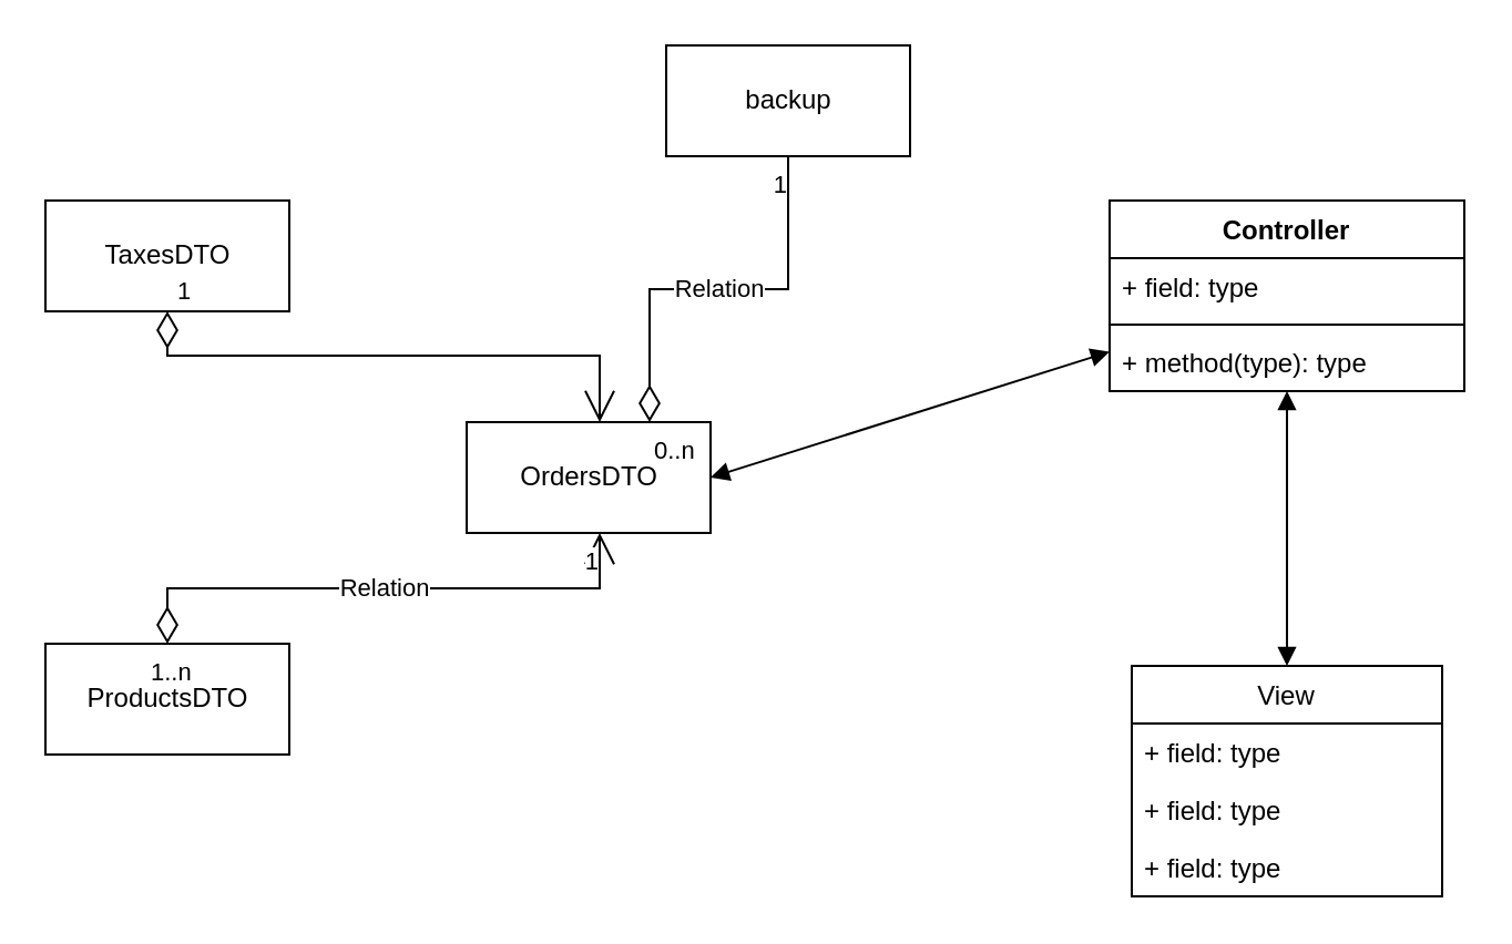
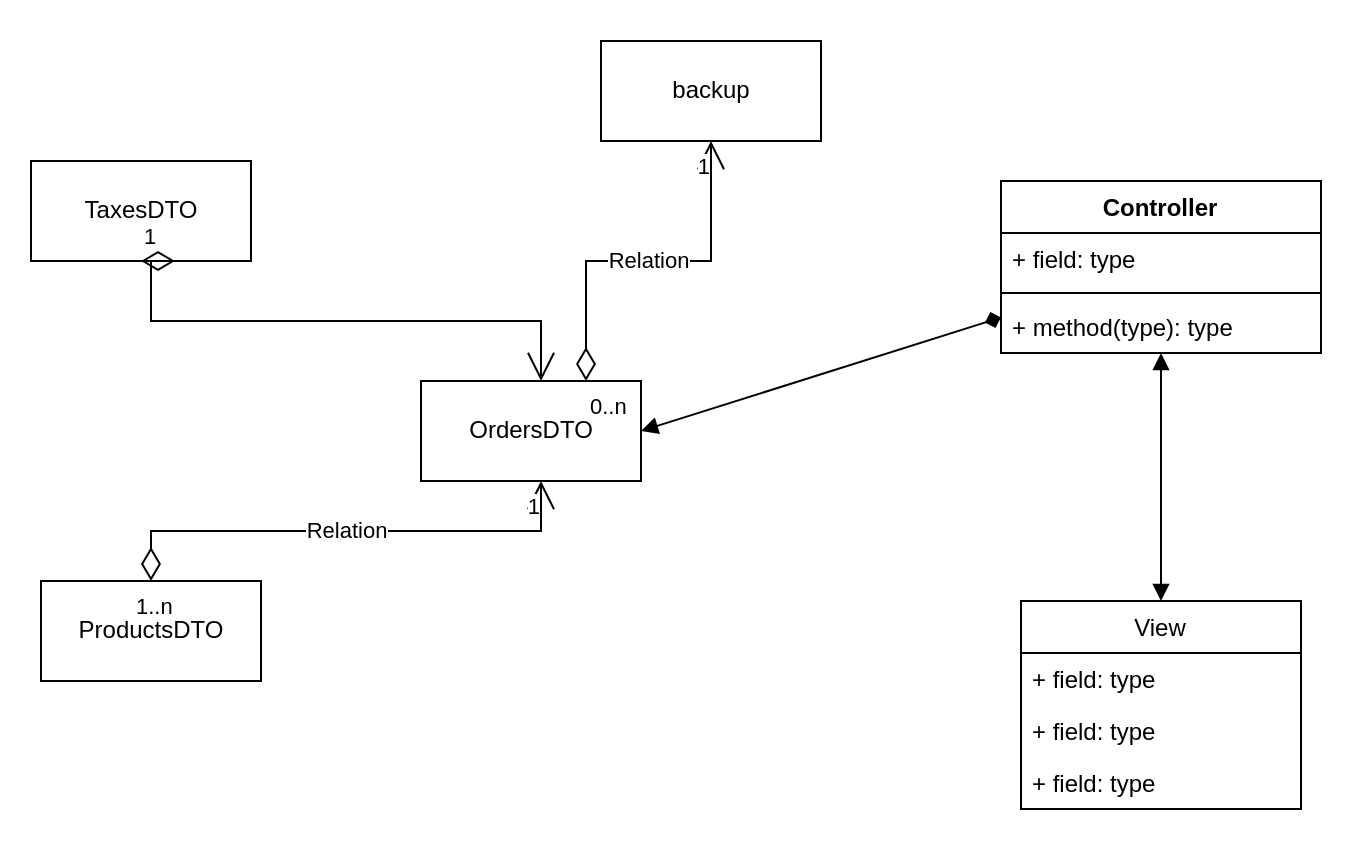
  <mxCell id="0" />
  <mxCell id="1" parent="0" />
  <mxCell id="2" value="OrdersDTO" style="html=1;" vertex="1" parent="1"><mxGeometry x="210" y="190" width="110" height="50" as="geometry" /></mxCell>
  <mxCell id="3" value="Controller" style="swimlane;fontStyle=1;align=center;verticalAlign=top;childLayout=stackLayout;horizontal=1;startSize=26;horizontalStack=0;resizeParent=1;resizeParentMax=0;resizeLast=0;collapsible=1;marginBottom=0;" vertex="1" parent="1"><mxGeometry x="500" y="90" width="160" height="86" as="geometry" /></mxCell>
  <mxCell id="4" value="+ field: type" style="text;strokeColor=none;fillColor=none;align=left;verticalAlign=top;spacingLeft=4;spacingRight=4;overflow=hidden;rotatable=0;points=[[0,0.5],[1,0.5]];portConstraint=eastwest;" vertex="1" parent="3"><mxGeometry y="26" width="160" height="26" as="geometry" /></mxCell>
  <mxCell id="5" value="" style="line;strokeWidth=1;fillColor=none;align=left;verticalAlign=middle;spacingTop=-1;spacingLeft=3;spacingRight=3;rotatable=0;labelPosition=right;points=[];portConstraint=eastwest;strokeColor=inherit;" vertex="1" parent="3"><mxGeometry y="52" width="160" height="8" as="geometry" /></mxCell>
  <mxCell id="6" value="+ method(type): type" style="text;strokeColor=none;fillColor=none;align=left;verticalAlign=top;spacingLeft=4;spacingRight=4;overflow=hidden;rotatable=0;points=[[0,0.5],[1,0.5]];portConstraint=eastwest;" vertex="1" parent="3"><mxGeometry y="60" width="160" height="26" as="geometry" /></mxCell>
  <mxCell id="7" value="View" style="swimlane;fontStyle=0;childLayout=stackLayout;horizontal=1;startSize=26;fillColor=none;horizontalStack=0;resizeParent=1;resizeParentMax=0;resizeLast=0;collapsible=1;marginBottom=0;" vertex="1" parent="1"><mxGeometry x="510" y="300" width="140" height="104" as="geometry" /></mxCell>
  <mxCell id="8" value="+ field: type" style="text;strokeColor=none;fillColor=none;align=left;verticalAlign=top;spacingLeft=4;spacingRight=4;overflow=hidden;rotatable=0;points=[[0,0.5],[1,0.5]];portConstraint=eastwest;" vertex="1" parent="7"><mxGeometry y="26" width="140" height="26" as="geometry" /></mxCell>
  <mxCell id="9" value="+ field: type" style="text;strokeColor=none;fillColor=none;align=left;verticalAlign=top;spacingLeft=4;spacingRight=4;overflow=hidden;rotatable=0;points=[[0,0.5],[1,0.5]];portConstraint=eastwest;" vertex="1" parent="7"><mxGeometry y="52" width="140" height="26" as="geometry" /></mxCell>
  <mxCell id="10" value="+ field: type" style="text;strokeColor=none;fillColor=none;align=left;verticalAlign=top;spacingLeft=4;spacingRight=4;overflow=hidden;rotatable=0;points=[[0,0.5],[1,0.5]];portConstraint=eastwest;" vertex="1" parent="7"><mxGeometry y="78" width="140" height="26" as="geometry" /></mxCell>
- <mxCell id="11" value="TaxesDTO" style="html=1;" vertex="1" parent="1"><mxGeometry x="20" y="90" width="110" height="50" as="geometry" /></mxCell>
+ <mxCell id="11" value="TaxesDTO" style="html=1;" vertex="1" parent="1"><mxGeometry x="15" y="80" width="110" height="50" as="geometry" /></mxCell>
  <mxCell id="12" value="ProductsDTO" style="html=1;" vertex="1" parent="1"><mxGeometry x="20" y="290" width="110" height="50" as="geometry" /></mxCell>
  <mxCell id="13" value="Relation" style="endArrow=open;html=1;endSize=12;startArrow=diamondThin;startSize=14;startFill=0;edgeStyle=orthogonalEdgeStyle;rounded=0;exitX=0.5;exitY=0;exitDx=0;exitDy=0;" edge="1" parent="1" source="12"><mxGeometry relative="1" as="geometry"><mxPoint x="300" y="240" as="sourcePoint" /><mxPoint x="270" y="240" as="targetPoint" /><Array as="points"><mxPoint x="75" y="265" /><mxPoint x="270" y="265" /><mxPoint x="270" y="240" /></Array></mxGeometry></mxCell>
  <mxCell id="14" value="1..n" style="edgeLabel;resizable=0;html=1;align=left;verticalAlign=top;" connectable="0" vertex="1" parent="13"><mxGeometry x="-1" relative="1" as="geometry"><mxPoint x="-9" as="offset" /></mxGeometry></mxCell>
  <mxCell id="15" value="1" style="edgeLabel;resizable=0;html=1;align=right;verticalAlign=top;" connectable="0" vertex="1" parent="13"><mxGeometry x="1" relative="1" as="geometry" /></mxCell>
  <mxCell id="16" value="1" style="endArrow=open;html=1;endSize=12;startArrow=diamondThin;startSize=14;startFill=0;edgeStyle=orthogonalEdgeStyle;align=left;verticalAlign=bottom;rounded=0;exitX=0.5;exitY=1;exitDx=0;exitDy=0;" edge="1" parent="1" source="11"><mxGeometry x="-1" y="3" relative="1" as="geometry"><mxPoint x="300" y="240" as="sourcePoint" /><mxPoint x="270" y="190" as="targetPoint" /><Array as="points"><mxPoint x="75" y="160" /><mxPoint x="270" y="160" /></Array></mxGeometry></mxCell>
- <mxCell id="17" value="" style="endArrow=block;startArrow=block;endFill=1;startFill=1;html=1;rounded=0;exitX=1;exitY=0.5;exitDx=0;exitDy=0;" edge="1" parent="1" source="2" target="3"><mxGeometry width="160" relative="1" as="geometry"><mxPoint x="300" y="240" as="sourcePoint" /><mxPoint x="460" y="240" as="targetPoint" /></mxGeometry></mxCell>
+ <mxCell id="17" value="" style="endArrow=diamond;startArrow=block;endFill=1;startFill=1;html=1;rounded=0;exitX=1;exitY=0.5;exitDx=0;exitDy=0;" edge="1" parent="1" source="2" target="3"><mxGeometry width="160" relative="1" as="geometry"><mxPoint x="300" y="240" as="sourcePoint" /><mxPoint x="460" y="240" as="targetPoint" /></mxGeometry></mxCell>
  <mxCell id="18" value="" style="endArrow=block;startArrow=block;endFill=1;startFill=1;html=1;rounded=0;exitX=0.5;exitY=0;exitDx=0;exitDy=0;" edge="1" parent="1" source="7" target="3"><mxGeometry width="160" relative="1" as="geometry"><mxPoint x="300" y="240" as="sourcePoint" /><mxPoint x="460" y="240" as="targetPoint" /></mxGeometry></mxCell>
  <mxCell id="19" value="backup" style="html=1;" vertex="1" parent="1"><mxGeometry x="300" y="20" width="110" height="50" as="geometry" /></mxCell>
- <mxCell id="20" value="Relation" style="endArrow=none;html=1;endSize=12;startArrow=diamondThin;startSize=14;startFill=0;edgeStyle=orthogonalEdgeStyle;rounded=0;exitX=0.75;exitY=0;exitDx=0;exitDy=0;entryX=0.5;entryY=1;entryDx=0;entryDy=0;" edge="1" parent="1" source="2" target="19"><mxGeometry relative="1" as="geometry"><mxPoint x="260" y="190" as="sourcePoint" /><mxPoint x="293" y="80" as="targetPoint" /></mxGeometry></mxCell>
+ <mxCell id="20" value="Relation" style="endArrow=open;html=1;endSize=12;startArrow=diamondThin;startSize=14;startFill=0;edgeStyle=orthogonalEdgeStyle;rounded=0;exitX=0.75;exitY=0;exitDx=0;exitDy=0;entryX=0.5;entryY=1;entryDx=0;entryDy=0;" edge="1" parent="1" source="2" target="19"><mxGeometry relative="1" as="geometry"><mxPoint x="260" y="190" as="sourcePoint" /><mxPoint x="293" y="80" as="targetPoint" /></mxGeometry></mxCell>
  <mxCell id="21" value="0..n" style="edgeLabel;resizable=0;html=1;align=left;verticalAlign=top;" connectable="0" vertex="1" parent="20"><mxGeometry x="-1" relative="1" as="geometry" /></mxCell>
  <mxCell id="22" value="1" style="edgeLabel;resizable=0;html=1;align=right;verticalAlign=top;" connectable="0" vertex="1" parent="20"><mxGeometry x="1" relative="1" as="geometry" /></mxCell>
